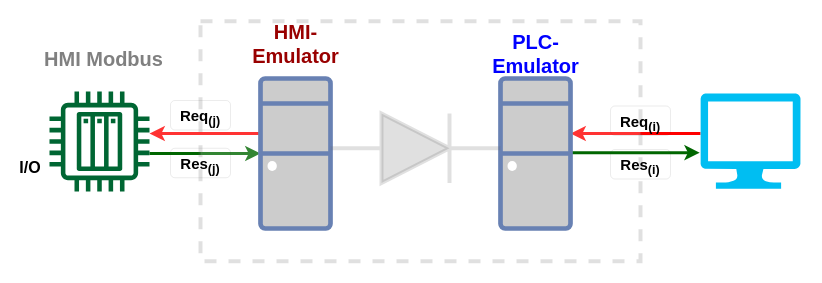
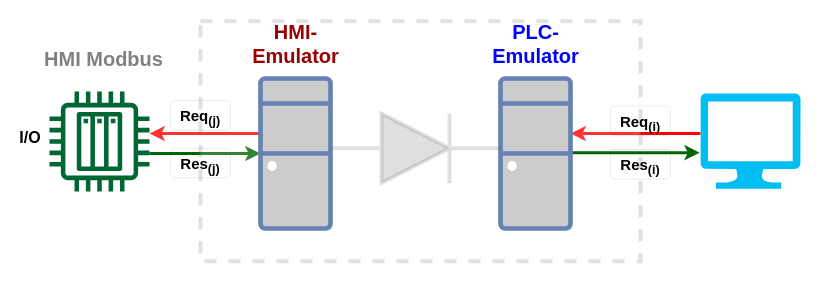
  <mxCell id="0" />
  <mxCell id="1" parent="0" />
  <mxCell id="2" style="edgeStyle=orthogonalEdgeStyle;rounded=0;orthogonalLoop=1;jettySize=auto;html=1;strokeWidth=3;fontSize=18;fontColor=#0000FF;strokeColor=#006600;" edge="1" parent="1" source="3" target="10"><mxGeometry relative="1" as="geometry"><Array as="points"><mxPoint x="190" y="153" /><mxPoint x="190" y="153" /></Array></mxGeometry></mxCell>
  <mxCell id="3" value="" style="sketch=0;outlineConnect=0;fillColor=#006633;strokeColor=#36393d;dashed=0;verticalLabelPosition=bottom;verticalAlign=top;align=center;html=1;fontSize=12;fontStyle=0;aspect=fixed;pointerEvents=1;shape=mxgraph.aws4.iot_thing_plc;" vertex="1" parent="1"><mxGeometry x="49" y="91" width="100" height="100" as="geometry" /></mxCell>
  <mxCell id="4" value="&lt;div style=&quot;font-size: 20px;&quot;&gt;HMI Modbus&lt;/div&gt;" style="text;html=1;align=center;verticalAlign=middle;whiteSpace=wrap;rounded=0;strokeWidth=5;perimeterSpacing=3;fontSize=20;fontStyle=1;fontColor=#808080;" vertex="1" parent="1"><mxGeometry x="40" y="38" width="126.5" height="40" as="geometry" /></mxCell>
- <mxCell id="5" value="I/O" style="text;html=1;align=center;verticalAlign=middle;whiteSpace=wrap;rounded=0;strokeWidth=5;perimeterSpacing=3;fontSize=16;fontStyle=1" vertex="1" parent="1"><mxGeometry x="20" y="147" width="20" height="39" as="geometry" /></mxCell>
+ <mxCell id="5" value="I/O" style="text;html=1;align=center;verticalAlign=middle;whiteSpace=wrap;rounded=0;strokeWidth=5;perimeterSpacing=3;fontSize=16;fontStyle=1" vertex="1" parent="1"><mxGeometry x="20" y="117" width="20" height="39" as="geometry" /></mxCell>
  <mxCell id="6" style="edgeStyle=orthogonalEdgeStyle;rounded=0;orthogonalLoop=1;jettySize=auto;html=1;strokeWidth=3;fontSize=20;strokeColor=#FF0000;" edge="1" parent="1" source="7" target="12"><mxGeometry relative="1" as="geometry"><Array as="points"><mxPoint x="640" y="133" /><mxPoint x="640" y="133" /></Array></mxGeometry></mxCell>
  <mxCell id="7" value="" style="verticalLabelPosition=bottom;html=1;verticalAlign=top;align=center;strokeColor=none;fillColor=#00BEF2;shape=mxgraph.azure.computer;pointerEvents=1;strokeWidth=5;fontSize=15;" vertex="1" parent="1"><mxGeometry x="700" y="93" width="100" height="95.25" as="geometry" /></mxCell>
  <mxCell id="8" value="" style="rounded=0;whiteSpace=wrap;html=1;strokeWidth=4;fontSize=19;opacity=20;dashed=1;strokeColor=#666666;" vertex="1" parent="1"><mxGeometry x="200" y="20.63" width="440" height="240" as="geometry" /></mxCell>
  <mxCell id="9" style="edgeStyle=orthogonalEdgeStyle;rounded=0;orthogonalLoop=1;jettySize=auto;html=1;strokeWidth=3;fontSize=18;fontColor=#0000FF;strokeColor=#FF3333;" edge="1" parent="1" source="10" target="3"><mxGeometry relative="1" as="geometry"><Array as="points"><mxPoint x="210" y="133" /><mxPoint x="210" y="133" /></Array></mxGeometry></mxCell>
  <mxCell id="10" value="" style="fontColor=#0066CC;verticalAlign=top;verticalLabelPosition=bottom;labelPosition=center;align=center;html=1;outlineConnect=0;fillColor=#CCCCCC;strokeColor=#6881B3;gradientColor=none;gradientDirection=north;strokeWidth=2;shape=mxgraph.networks.desktop_pc;fontSize=15;" vertex="1" parent="1"><mxGeometry x="260" y="78" width="70" height="150" as="geometry" /></mxCell>
  <mxCell id="11" style="edgeStyle=orthogonalEdgeStyle;rounded=0;orthogonalLoop=1;jettySize=auto;html=1;entryX=-0.008;entryY=0.621;entryDx=0;entryDy=0;entryPerimeter=0;strokeWidth=3;fontSize=18;fontColor=#0000FF;strokeColor=#006600;" edge="1" parent="1" source="12" target="7"><mxGeometry relative="1" as="geometry"><Array as="points"><mxPoint x="640" y="153" /></Array></mxGeometry></mxCell>
  <mxCell id="12" value="" style="fontColor=#0066CC;verticalAlign=top;verticalLabelPosition=bottom;labelPosition=center;align=center;html=1;outlineConnect=0;fillColor=#CCCCCC;strokeColor=#6881B3;gradientColor=none;gradientDirection=north;strokeWidth=2;shape=mxgraph.networks.desktop_pc;fontSize=15;" vertex="1" parent="1"><mxGeometry x="500" y="78" width="70" height="150" as="geometry" /></mxCell>
  <mxCell id="13" value="" style="pointerEvents=1;fillColor=strokeColor;verticalLabelPosition=bottom;shadow=0;dashed=0;align=center;html=1;verticalAlign=top;shape=mxgraph.electrical.diodes.diode;strokeColor=#666666;strokeWidth=4;fontSize=19;opacity=20;" vertex="1" parent="1"><mxGeometry x="330" y="113" width="170" height="69.5" as="geometry" /></mxCell>
  <mxCell id="14" value="Res&lt;sub&gt;(i)&lt;br&gt;&lt;/sub&gt;" style="text;html=1;align=center;verticalAlign=top;whiteSpace=wrap;rounded=1;strokeWidth=0;perimeterSpacing=1;fontSize=15;fillColor=none;strokeColor=#36393d;fillStyle=auto;sketch=0;shadow=0;glass=0;fontStyle=1" vertex="1" parent="1"><mxGeometry x="610" y="149" width="60" height="29.5" as="geometry" /></mxCell>
  <mxCell id="15" style="edgeStyle=orthogonalEdgeStyle;rounded=0;orthogonalLoop=1;jettySize=auto;html=1;exitX=0.5;exitY=1;exitDx=0;exitDy=0;strokeWidth=2;fontSize=20;" edge="1" parent="1" source="14" target="14"><mxGeometry relative="1" as="geometry" /></mxCell>
  <mxCell id="16" value="Req&lt;sub&gt;(i)&lt;br&gt;&lt;/sub&gt;" style="text;html=1;align=center;verticalAlign=top;whiteSpace=wrap;rounded=1;strokeWidth=0;perimeterSpacing=1;fontSize=15;fillColor=none;strokeColor=#36393d;fillStyle=auto;sketch=0;shadow=0;glass=0;fontStyle=1" vertex="1" parent="1"><mxGeometry x="610" y="105.5" width="60" height="29.5" as="geometry" /></mxCell>
- <mxCell id="17" value="&lt;div style=&quot;font-size: 20px;&quot;&gt;PLC-Emulator&lt;/div&gt;" style="text;html=1;align=center;verticalAlign=middle;whiteSpace=wrap;rounded=0;strokeWidth=5;perimeterSpacing=3;fontSize=20;fontStyle=1;fontColor=#0000FF;" vertex="1" parent="1"><mxGeometry x="469.75" y="33" width="130.5" height="40" as="geometry" /></mxCell>
+ <mxCell id="17" value="&lt;div style=&quot;font-size: 20px;&quot;&gt;PLC-Emulator&lt;/div&gt;" style="text;html=1;align=center;verticalAlign=middle;whiteSpace=wrap;rounded=0;strokeWidth=5;perimeterSpacing=3;fontSize=20;fontStyle=1;fontColor=#0000FF;" vertex="1" parent="1"><mxGeometry x="469.75" y="23" width="130.5" height="40" as="geometry" /></mxCell>
  <mxCell id="18" value="&lt;div style=&quot;font-size: 20px;&quot;&gt;HMI-Emulator&lt;/div&gt;" style="text;html=1;align=center;verticalAlign=middle;whiteSpace=wrap;rounded=0;strokeWidth=5;perimeterSpacing=3;fontSize=20;fontStyle=1;fontColor=#990000;" vertex="1" parent="1"><mxGeometry x="230" y="23" width="130.5" height="40" as="geometry" /></mxCell>
  <mxCell id="19" value="Req&lt;sub&gt;(j)&lt;br&gt;&lt;/sub&gt;" style="text;html=1;align=center;verticalAlign=top;whiteSpace=wrap;rounded=1;strokeWidth=0;perimeterSpacing=1;fontSize=15;fillColor=none;strokeColor=#36393d;fillStyle=auto;sketch=0;shadow=0;glass=0;fontStyle=1" vertex="1" parent="1"><mxGeometry x="170" y="100" width="60" height="29.5" as="geometry" /></mxCell>
  <mxCell id="20" value="Res&lt;sub&gt;(j)&lt;br&gt;&lt;/sub&gt;" style="text;html=1;align=center;verticalAlign=top;whiteSpace=wrap;rounded=1;strokeWidth=0;perimeterSpacing=1;fontSize=15;fillColor=none;strokeColor=#36393d;fillStyle=auto;sketch=0;shadow=0;glass=0;fontStyle=1" vertex="1" parent="1"><mxGeometry x="170" y="147.75" width="60" height="29.5" as="geometry" /></mxCell>
